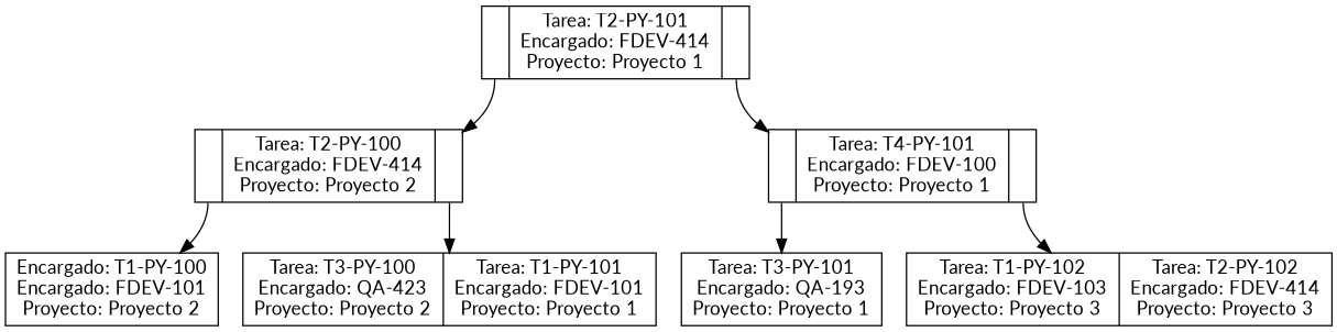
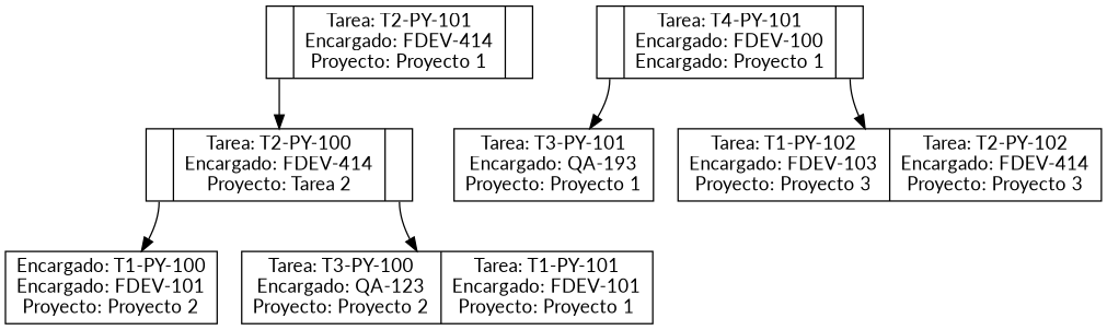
  digraph {
    fontname=Lato
    node [fontname=Lato shape=record]
    edge [fontname=Lato tailport=C1]
    n1 [label="<C1>|Tarea: T2-PY-101\nEncargado: FDEV-414\nProyecto: Proyecto 1|<C2>"]
-   n2 [label="<C1>|Tarea: T2-PY-100\nEncargado: FDEV-414\nProyecto: Proyecto 2|<C2>"]
-   n3 [label="<C1>|Tarea: T4-PY-101\nEncargado: FDEV-100\nProyecto: Proyecto 1|<C2>"]
+   n2 [label="<C1>|Tarea: T2-PY-100\nEncargado: FDEV-414\nProyecto: Tarea 2|<C2>"]
+   n3 [label="<C1>|Tarea: T4-PY-101\nEncargado: FDEV-100\nEncargado: Proyecto 1|<C2>"]
    n4 [label="Encargado: T1-PY-100\nEncargado: FDEV-101\nProyecto: Proyecto 2"]
-   n5 [label="Tarea: T3-PY-100\nEncargado: QA-423\nProyecto: Proyecto 2|Tarea: T1-PY-101\nEncargado: FDEV-101\nProyecto: Proyecto 1"]
+   n5 [label="Tarea: T3-PY-100\nEncargado: QA-123\nProyecto: Proyecto 2|Tarea: T1-PY-101\nEncargado: FDEV-101\nProyecto: Proyecto 1"]
    n6 [label="Tarea: T3-PY-101\nEncargado: QA-193\nProyecto: Proyecto 1"]
    n7 [label="Tarea: T1-PY-102\nEncargado: FDEV-103\nProyecto: Proyecto 3|Tarea: T2-PY-102\nEncargado: FDEV-414\nProyecto: Proyecto 3"]
    n1 -> n2
-   n1 -> n3 [tailport=C2]
    n2 -> n4
    n2 -> n5 [tailport=C2]
    n3 -> n6
    n3 -> n7 [tailport=C2]
  }
